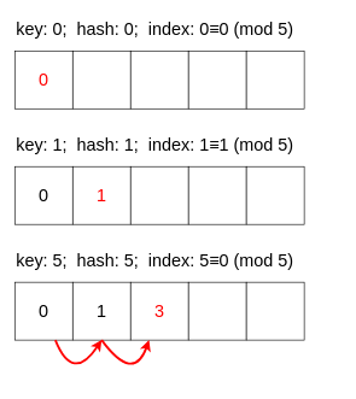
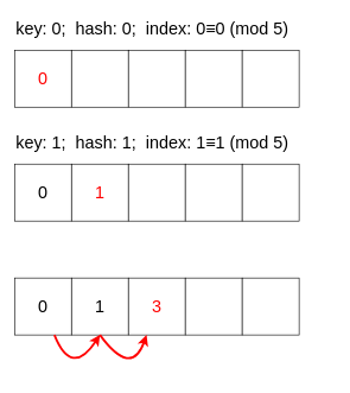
  <mxCell id="0" />
  <mxCell id="1" parent="0" />
  <mxCell id="2" value="&lt;font color=&quot;#ff0000&quot;&gt;0&lt;/font&gt;" style="rounded=0;whiteSpace=wrap;html=1;fontSize=24;" parent="1" vertex="1"><mxGeometry x="20" y="70" width="80" height="80" as="geometry" /></mxCell>
  <mxCell id="3" value="" style="rounded=0;whiteSpace=wrap;html=1;fontSize=24;" parent="1" vertex="1"><mxGeometry x="100" y="70" width="80" height="80" as="geometry" /></mxCell>
  <mxCell id="4" value="key: 0;&amp;nbsp; hash: 0;&amp;nbsp; index: 0≡0 (mod 5)" style="text;html=1;strokeColor=none;fillColor=none;align=left;verticalAlign=top;whiteSpace=wrap;rounded=0;fontSize=24;" parent="1" vertex="1"><mxGeometry x="20" y="20" width="450" height="50" as="geometry" /></mxCell>
  <mxCell id="5" value="" style="rounded=0;whiteSpace=wrap;html=1;fontSize=24;" parent="1" vertex="1"><mxGeometry x="180" y="70" width="80" height="80" as="geometry" /></mxCell>
  <mxCell id="6" value="" style="rounded=0;whiteSpace=wrap;html=1;fontSize=24;" parent="1" vertex="1"><mxGeometry x="260" y="70" width="80" height="80" as="geometry" /></mxCell>
  <mxCell id="7" value="" style="rounded=0;whiteSpace=wrap;html=1;fontSize=24;" parent="1" vertex="1"><mxGeometry x="340" y="70" width="80" height="80" as="geometry" /></mxCell>
  <mxCell id="8" value="0" style="rounded=0;whiteSpace=wrap;html=1;fontSize=24;" parent="1" vertex="1"><mxGeometry x="20" y="230" width="80" height="80" as="geometry" /></mxCell>
  <mxCell id="9" value="&lt;font color=&quot;#ff0000&quot;&gt;1&lt;/font&gt;" style="rounded=0;whiteSpace=wrap;html=1;fontSize=24;" parent="1" vertex="1"><mxGeometry x="100" y="230" width="80" height="80" as="geometry" /></mxCell>
  <mxCell id="10" value="key: 1;&amp;nbsp; hash: 1;&amp;nbsp; index: 1≡1 (mod 5)" style="text;html=1;strokeColor=none;fillColor=none;align=left;verticalAlign=top;whiteSpace=wrap;rounded=0;fontSize=24;" parent="1" vertex="1"><mxGeometry x="20" y="180" width="450" height="50" as="geometry" /></mxCell>
  <mxCell id="11" value="" style="rounded=0;whiteSpace=wrap;html=1;fontSize=24;" parent="1" vertex="1"><mxGeometry x="180" y="230" width="80" height="80" as="geometry" /></mxCell>
  <mxCell id="12" value="" style="rounded=0;whiteSpace=wrap;html=1;fontSize=24;" parent="1" vertex="1"><mxGeometry x="260" y="230" width="80" height="80" as="geometry" /></mxCell>
  <mxCell id="13" value="" style="rounded=0;whiteSpace=wrap;html=1;fontSize=24;" parent="1" vertex="1"><mxGeometry x="340" y="230" width="80" height="80" as="geometry" /></mxCell>
  <mxCell id="14" value="0" style="rounded=0;whiteSpace=wrap;html=1;fontSize=24;" parent="1" vertex="1"><mxGeometry x="20" y="390" width="80" height="80" as="geometry" /></mxCell>
  <mxCell id="15" value="1" style="rounded=0;whiteSpace=wrap;html=1;fontSize=24;" parent="1" vertex="1"><mxGeometry x="100" y="390" width="80" height="80" as="geometry" /></mxCell>
- <mxCell id="16" value="&lt;div&gt;key: 5;&amp;nbsp; hash: 5;&amp;nbsp; index: 5≡0 (mod 5)&lt;br&gt;&lt;/div&gt;" style="text;html=1;strokeColor=none;fillColor=none;align=left;verticalAlign=top;whiteSpace=wrap;rounded=0;fontSize=24;" parent="1" vertex="1"><mxGeometry x="20" y="340" width="450" height="50" as="geometry" /></mxCell>
  <mxCell id="17" value="&lt;font color=&quot;#ff0000&quot;&gt;3&lt;/font&gt;" style="rounded=0;whiteSpace=wrap;html=1;fontSize=24;" parent="1" vertex="1"><mxGeometry x="180" y="390" width="80" height="80" as="geometry" /></mxCell>
  <mxCell id="18" value="" style="rounded=0;whiteSpace=wrap;html=1;fontSize=24;" parent="1" vertex="1"><mxGeometry x="260" y="390" width="80" height="80" as="geometry" /></mxCell>
  <mxCell id="19" value="" style="rounded=0;whiteSpace=wrap;html=1;fontSize=24;" parent="1" vertex="1"><mxGeometry x="340" y="390" width="80" height="80" as="geometry" /></mxCell>
  <mxCell id="20" value="" style="curved=1;endArrow=classic;html=1;rounded=0;strokeWidth=3;entryX=0.5;entryY=1;entryDx=0;entryDy=0;strokeColor=#FF0000;" parent="1" source="14" target="15" edge="1"><mxGeometry width="50" height="50" relative="1" as="geometry"><mxPoint x="120" y="540" as="sourcePoint" /><mxPoint x="170" y="490" as="targetPoint" /><Array as="points"><mxPoint x="100" y="530" /></Array></mxGeometry></mxCell>
  <mxCell id="21" value="" style="curved=1;endArrow=classic;html=1;rounded=0;strokeWidth=3;exitX=0.5;exitY=1;exitDx=0;exitDy=0;strokeColor=#FF0000;" parent="1" source="15" target="17" edge="1"><mxGeometry width="50" height="50" relative="1" as="geometry"><mxPoint x="160" y="470" as="sourcePoint" /><mxPoint x="208" y="470" as="targetPoint" /><Array as="points"><mxPoint x="184" y="530" /></Array></mxGeometry></mxCell>
